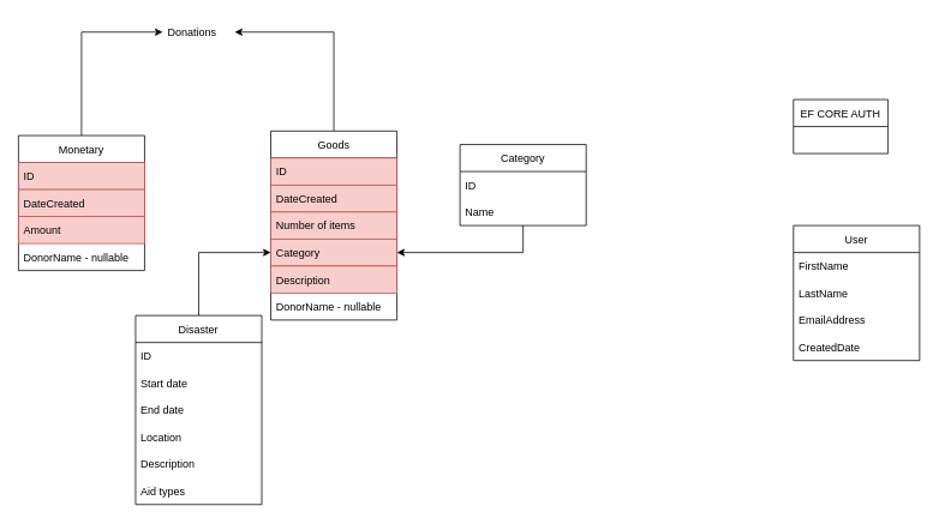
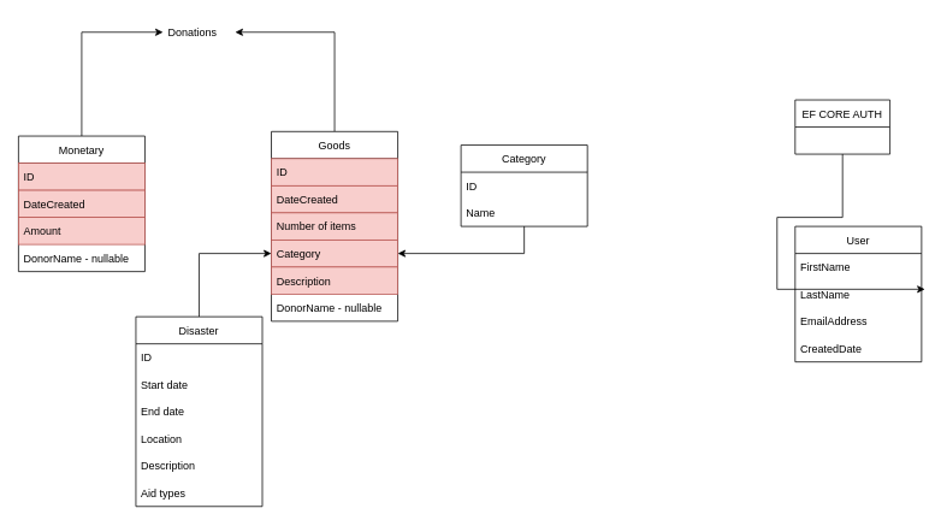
  <mxCell id="0" />
  <mxCell id="1" parent="0" />
  <mxCell id="2" style="edgeStyle=orthogonalEdgeStyle;rounded=0;orthogonalLoop=1;jettySize=auto;html=1;exitX=0.5;exitY=0;exitDx=0;exitDy=0;entryX=0;entryY=0.5;entryDx=0;entryDy=0;" parent="1" source="3" target="16" edge="1"><mxGeometry relative="1" as="geometry" /></mxCell>
  <mxCell id="3" value="Monetary" style="swimlane;fontStyle=0;childLayout=stackLayout;horizontal=1;startSize=30;horizontalStack=0;resizeParent=1;resizeParentMax=0;resizeLast=0;collapsible=1;marginBottom=0;" parent="1" vertex="1"><mxGeometry x="20" y="150" width="140" height="150" as="geometry" /></mxCell>
  <mxCell id="4" value="ID" style="text;strokeColor=#b85450;fillColor=#f8cecc;align=left;verticalAlign=middle;spacingLeft=4;spacingRight=4;overflow=hidden;points=[[0,0.5],[1,0.5]];portConstraint=eastwest;rotatable=0;" vertex="1" parent="3"><mxGeometry y="30" width="140" height="30" as="geometry" /></mxCell>
  <mxCell id="5" value="DateCreated" style="text;strokeColor=#b85450;fillColor=#f8cecc;align=left;verticalAlign=middle;spacingLeft=4;spacingRight=4;overflow=hidden;points=[[0,0.5],[1,0.5]];portConstraint=eastwest;rotatable=0;" parent="3" vertex="1"><mxGeometry y="60" width="140" height="30" as="geometry" /></mxCell>
  <mxCell id="6" value="Amount    " style="text;strokeColor=#b85450;fillColor=#f8cecc;align=left;verticalAlign=middle;spacingLeft=4;spacingRight=4;overflow=hidden;points=[[0,0.5],[1,0.5]];portConstraint=eastwest;rotatable=0;" parent="3" vertex="1"><mxGeometry y="90" width="140" height="30" as="geometry" /></mxCell>
  <mxCell id="7" value="DonorName - nullable" style="text;strokeColor=none;fillColor=none;align=left;verticalAlign=middle;spacingLeft=4;spacingRight=4;overflow=hidden;points=[[0,0.5],[1,0.5]];portConstraint=eastwest;rotatable=0;" parent="3" vertex="1"><mxGeometry y="120" width="140" height="30" as="geometry" /></mxCell>
  <mxCell id="8" style="edgeStyle=orthogonalEdgeStyle;rounded=0;orthogonalLoop=1;jettySize=auto;html=1;exitX=0.5;exitY=0;exitDx=0;exitDy=0;" edge="1" parent="1" source="9" target="16"><mxGeometry relative="1" as="geometry" /></mxCell>
  <mxCell id="9" value="Goods" style="swimlane;fontStyle=0;childLayout=stackLayout;horizontal=1;startSize=30;horizontalStack=0;resizeParent=1;resizeParentMax=0;resizeLast=0;collapsible=1;marginBottom=0;" parent="1" vertex="1"><mxGeometry x="300" y="145" width="140" height="210" as="geometry" /></mxCell>
  <mxCell id="10" value="ID" style="text;strokeColor=#b85450;fillColor=#f8cecc;align=left;verticalAlign=middle;spacingLeft=4;spacingRight=4;overflow=hidden;points=[[0,0.5],[1,0.5]];portConstraint=eastwest;rotatable=0;" parent="9" vertex="1"><mxGeometry y="30" width="140" height="30" as="geometry" /></mxCell>
  <mxCell id="11" value="DateCreated" style="text;strokeColor=#b85450;fillColor=#f8cecc;align=left;verticalAlign=middle;spacingLeft=4;spacingRight=4;overflow=hidden;points=[[0,0.5],[1,0.5]];portConstraint=eastwest;rotatable=0;" vertex="1" parent="9"><mxGeometry y="60" width="140" height="30" as="geometry" /></mxCell>
  <mxCell id="12" value="Number of items" style="text;strokeColor=#b85450;fillColor=#f8cecc;align=left;verticalAlign=middle;spacingLeft=4;spacingRight=4;overflow=hidden;points=[[0,0.5],[1,0.5]];portConstraint=eastwest;rotatable=0;" parent="9" vertex="1"><mxGeometry y="90" width="140" height="30" as="geometry" /></mxCell>
  <mxCell id="13" value="Category" style="text;strokeColor=#b85450;fillColor=#f8cecc;align=left;verticalAlign=middle;spacingLeft=4;spacingRight=4;overflow=hidden;points=[[0,0.5],[1,0.5]];portConstraint=eastwest;rotatable=0;" parent="9" vertex="1"><mxGeometry y="120" width="140" height="30" as="geometry" /></mxCell>
  <mxCell id="14" value="Description" style="text;strokeColor=#b85450;fillColor=#f8cecc;align=left;verticalAlign=middle;spacingLeft=4;spacingRight=4;overflow=hidden;points=[[0,0.5],[1,0.5]];portConstraint=eastwest;rotatable=0;" parent="9" vertex="1"><mxGeometry y="150" width="140" height="30" as="geometry" /></mxCell>
  <mxCell id="15" value="DonorName - nullable" style="text;strokeColor=none;fillColor=none;align=left;verticalAlign=middle;spacingLeft=4;spacingRight=4;overflow=hidden;points=[[0,0.5],[1,0.5]];portConstraint=eastwest;rotatable=0;" parent="9" vertex="1"><mxGeometry y="180" width="140" height="30" as="geometry" /></mxCell>
  <mxCell id="16" value="Donations" style="text;strokeColor=none;fillColor=none;align=left;verticalAlign=middle;spacingLeft=4;spacingRight=4;overflow=hidden;points=[[0,0.5],[1,0.5]];portConstraint=eastwest;rotatable=0;" parent="1" vertex="1"><mxGeometry x="180" y="20" width="80" height="30" as="geometry" /></mxCell>
  <mxCell id="17" style="edgeStyle=orthogonalEdgeStyle;rounded=0;orthogonalLoop=1;jettySize=auto;html=1;entryX=1;entryY=0.5;entryDx=0;entryDy=0;" parent="1" source="18" target="13" edge="1"><mxGeometry relative="1" as="geometry" /></mxCell>
  <mxCell id="18" value="Category" style="swimlane;fontStyle=0;childLayout=stackLayout;horizontal=1;startSize=30;horizontalStack=0;resizeParent=1;resizeParentMax=0;resizeLast=0;collapsible=1;marginBottom=0;" parent="1" vertex="1"><mxGeometry x="510" y="160" width="140" height="90" as="geometry" /></mxCell>
  <mxCell id="19" value="ID" style="text;strokeColor=none;fillColor=none;align=left;verticalAlign=middle;spacingLeft=4;spacingRight=4;overflow=hidden;points=[[0,0.5],[1,0.5]];portConstraint=eastwest;rotatable=0;" vertex="1" parent="18"><mxGeometry y="30" width="140" height="30" as="geometry" /></mxCell>
  <mxCell id="20" value="Name" style="text;strokeColor=none;fillColor=none;align=left;verticalAlign=middle;spacingLeft=4;spacingRight=4;overflow=hidden;points=[[0,0.5],[1,0.5]];portConstraint=eastwest;rotatable=0;" parent="18" vertex="1"><mxGeometry y="60" width="140" height="30" as="geometry" /></mxCell>
  <mxCell id="21" style="edgeStyle=orthogonalEdgeStyle;rounded=0;orthogonalLoop=1;jettySize=auto;html=1;entryX=0;entryY=0.5;entryDx=0;entryDy=0;entryPerimeter=0;" edge="1" parent="1" source="22" target="13"><mxGeometry relative="1" as="geometry" /></mxCell>
  <mxCell id="22" value="Disaster" style="swimlane;fontStyle=0;childLayout=stackLayout;horizontal=1;startSize=30;horizontalStack=0;resizeParent=1;resizeParentMax=0;resizeLast=0;collapsible=1;marginBottom=0;" parent="1" vertex="1"><mxGeometry x="150" y="350" width="140" height="210" as="geometry" /></mxCell>
  <mxCell id="23" value="ID" style="text;strokeColor=none;fillColor=none;align=left;verticalAlign=middle;spacingLeft=4;spacingRight=4;overflow=hidden;points=[[0,0.5],[1,0.5]];portConstraint=eastwest;rotatable=0;" vertex="1" parent="22"><mxGeometry y="30" width="140" height="30" as="geometry" /></mxCell>
  <mxCell id="24" value="Start date" style="text;strokeColor=none;fillColor=none;align=left;verticalAlign=middle;spacingLeft=4;spacingRight=4;overflow=hidden;points=[[0,0.5],[1,0.5]];portConstraint=eastwest;rotatable=0;" parent="22" vertex="1"><mxGeometry y="60" width="140" height="30" as="geometry" /></mxCell>
  <mxCell id="25" value="End date" style="text;strokeColor=none;fillColor=none;align=left;verticalAlign=middle;spacingLeft=4;spacingRight=4;overflow=hidden;points=[[0,0.5],[1,0.5]];portConstraint=eastwest;rotatable=0;" parent="22" vertex="1"><mxGeometry y="90" width="140" height="30" as="geometry" /></mxCell>
  <mxCell id="26" value="Location " style="text;strokeColor=none;fillColor=none;align=left;verticalAlign=middle;spacingLeft=4;spacingRight=4;overflow=hidden;points=[[0,0.5],[1,0.5]];portConstraint=eastwest;rotatable=0;" parent="22" vertex="1"><mxGeometry y="120" width="140" height="30" as="geometry" /></mxCell>
  <mxCell id="27" value="Description" style="text;strokeColor=none;fillColor=none;align=left;verticalAlign=middle;spacingLeft=4;spacingRight=4;overflow=hidden;points=[[0,0.5],[1,0.5]];portConstraint=eastwest;rotatable=0;" parent="22" vertex="1"><mxGeometry y="150" width="140" height="30" as="geometry" /></mxCell>
  <mxCell id="28" value="Aid types" style="text;strokeColor=none;fillColor=none;align=left;verticalAlign=middle;spacingLeft=4;spacingRight=4;overflow=hidden;points=[[0,0.5],[1,0.5]];portConstraint=eastwest;rotatable=0;" parent="22" vertex="1"><mxGeometry y="180" width="140" height="30" as="geometry" /></mxCell>
  <mxCell id="29" value="User" style="swimlane;fontStyle=0;childLayout=stackLayout;horizontal=1;startSize=30;horizontalStack=0;resizeParent=1;resizeParentMax=0;resizeLast=0;collapsible=1;marginBottom=0;" parent="1" vertex="1"><mxGeometry x="880" y="250" width="140" height="150" as="geometry" /></mxCell>
  <mxCell id="30" value="FirstName" style="text;strokeColor=none;fillColor=none;align=left;verticalAlign=middle;spacingLeft=4;spacingRight=4;overflow=hidden;points=[[0,0.5],[1,0.5]];portConstraint=eastwest;rotatable=0;" parent="29" vertex="1"><mxGeometry y="30" width="140" height="30" as="geometry" /></mxCell>
  <mxCell id="31" value="LastName" style="text;strokeColor=none;fillColor=none;align=left;verticalAlign=middle;spacingLeft=4;spacingRight=4;overflow=hidden;points=[[0,0.5],[1,0.5]];portConstraint=eastwest;rotatable=0;" parent="29" vertex="1"><mxGeometry y="60" width="140" height="30" as="geometry" /></mxCell>
  <mxCell id="32" value="EmailAddress" style="text;strokeColor=none;fillColor=none;align=left;verticalAlign=middle;spacingLeft=4;spacingRight=4;overflow=hidden;points=[[0,0.5],[1,0.5]];portConstraint=eastwest;rotatable=0;" parent="29" vertex="1"><mxGeometry y="90" width="140" height="30" as="geometry" /></mxCell>
  <mxCell id="33" value="CreatedDate" style="text;strokeColor=none;fillColor=none;align=left;verticalAlign=middle;spacingLeft=4;spacingRight=4;overflow=hidden;points=[[0,0.5],[1,0.5]];portConstraint=eastwest;rotatable=0;" parent="29" vertex="1"><mxGeometry y="120" width="140" height="30" as="geometry" /></mxCell>
+ <mxCell id="34" style="edgeStyle=orthogonalEdgeStyle;rounded=0;orthogonalLoop=1;jettySize=auto;html=1;entryX=1.026;entryY=0.319;entryDx=0;entryDy=0;entryPerimeter=0;" parent="1" source="35" target="31" edge="1"><mxGeometry relative="1" as="geometry" /></mxCell>
  <mxCell id="35" value="EF CORE AUTH" style="swimlane;fontStyle=0;childLayout=stackLayout;horizontal=1;startSize=30;horizontalStack=0;resizeParent=1;resizeParentMax=0;resizeLast=0;collapsible=1;marginBottom=0;" parent="1" vertex="1"><mxGeometry x="880" y="110" width="105" height="60" as="geometry" /></mxCell>
